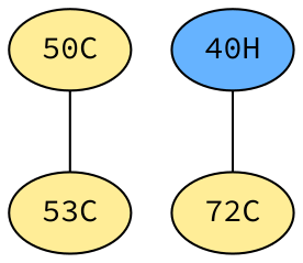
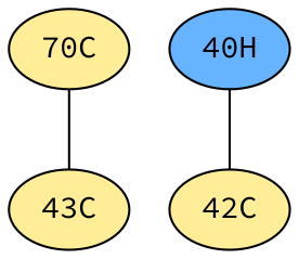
  graph {
    fontname="Source Code Pro"
    node [fillcolor="#FFED97" fontname="Source Code Pro" style=radial]
    edge [fontname="Source Code Pro" penwidth=1]
-   "50C"
-   "53C"
+   "50C" [label="70C"]
+   "53C" [label="43C"]
    n3 [fillcolor="#66B3FF" label="40H"]
-   "72C"
+   "72C" [label="42C"]
    "50C" -- "53C"
    n3 -- "72C"
  }
